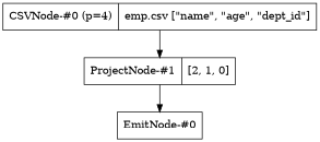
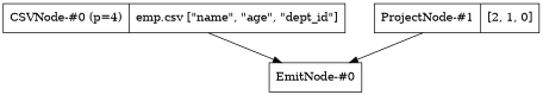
  digraph {
    nodesep=0.5
    rankdir=TB
    splines=polyline
    node [shape=record]
    n1 [label="CSVNode-#0 (p=4)|emp.csv [\"name\", \"age\", \"dept_id\"]"]
    n2 [label="ProjectNode-#1|[2, 1, 0]"]
    n3 [label="EmitNode-#0"]
-   n1 -> n2
+   n1 -> n3
    n2 -> n3
  }
